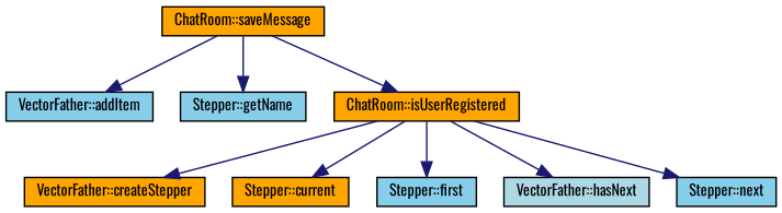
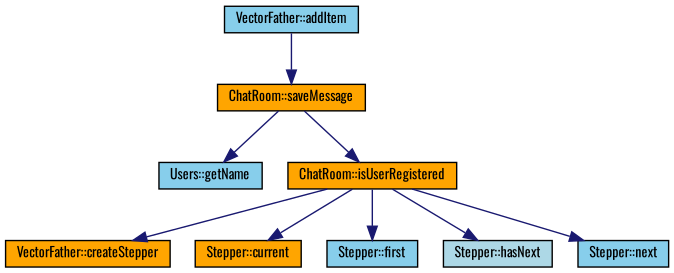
  digraph {
    fontname=Oswald
    rankdir=TB
    node [color=black fillcolor=orange fontname=Oswald fontsize=10 shape=record style=filled]
    edge [color=midnightblue fontname=Oswald fontsize=10 labelfontname=Helvetica labelfontsize=10 style=solid]
    n1 [fontcolor=black height=0.2 label="ChatRoom::saveMessage" width=0.4]
    n2 [fillcolor=skyblue height=0.2 label="VectorFather::addItem" width=0.4]
-   n3 [fillcolor=skyblue height=0.2 label="Stepper::getName" width=0.4]
+   n3 [fillcolor=skyblue height=0.2 label="Users::getName" width=0.4]
    n4 [height=0.2 label="ChatRoom::isUserRegistered" width=0.4]
    n5 [height=0.2 label="VectorFather::createStepper" width=0.4]
    n6 [height=0.2 label="Stepper::current" width=0.4]
    n7 [fillcolor=skyblue height=0.2 label="Stepper::first" width=0.4]
-   n8 [fillcolor=lightblue height=0.2 label="VectorFather::hasNext" width=0.4]
+   n8 [fillcolor=lightblue height=0.2 label="Stepper::hasNext" width=0.4]
    n9 [fillcolor=skyblue height=0.2 label="Stepper::next" width=0.4]
-   n1 -> n2
+   n2 -> n1
    n1 -> n3
    n1 -> n4
    n4 -> n5
    n4 -> n6
    n4 -> n7
    n4 -> n8
    n4 -> n9
  }
